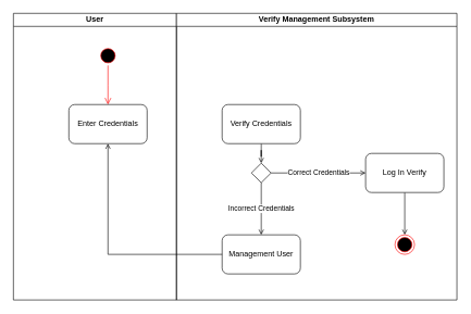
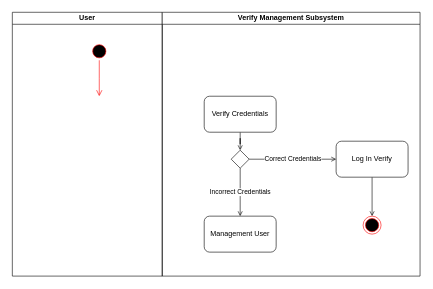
  <mxCell id="0" />
  <mxCell id="1" parent="0" />
  <mxCell id="2" value="User" style="swimlane;startSize=20;whiteSpace=wrap;html=1;" parent="1" vertex="1"><mxGeometry x="20" y="20" width="250" height="440" as="geometry" /></mxCell>
  <mxCell id="3" value="" style="ellipse;html=1;shape=startState;fillColor=#000000;strokeColor=#ff0000;" parent="2" vertex="1"><mxGeometry x="130" y="50" width="30" height="30" as="geometry" /></mxCell>
  <mxCell id="4" value="" style="edgeStyle=orthogonalEdgeStyle;html=1;verticalAlign=bottom;endArrow=open;endSize=8;strokeColor=#ff0000;rounded=0;" parent="2" source="3" edge="1"><mxGeometry relative="1" as="geometry"><mxPoint x="145" y="140" as="targetPoint" /></mxGeometry></mxCell>
- <mxCell id="5" value="Enter Credentials" style="rounded=1;whiteSpace=wrap;html=1;" parent="2" vertex="1"><mxGeometry x="85" y="140" width="120" height="60" as="geometry" /></mxCell>
  <mxCell id="6" value="Verify Management Subsystem" style="swimlane;startSize=20;whiteSpace=wrap;html=1;" parent="1" vertex="1"><mxGeometry x="270" y="20" width="430" height="440" as="geometry" /></mxCell>
  <mxCell id="7" style="edgeStyle=orthogonalEdgeStyle;rounded=0;orthogonalLoop=1;jettySize=auto;html=1;entryX=0.5;entryY=0;entryDx=0;entryDy=0;endArrow=open;endFill=0;" parent="6" source="8" target="9" edge="1"><mxGeometry relative="1" as="geometry" /></mxCell>
  <mxCell id="8" value="Verify Credentials" style="rounded=1;whiteSpace=wrap;html=1;" parent="6" vertex="1"><mxGeometry x="70" y="140" width="120" height="60" as="geometry" /></mxCell>
  <mxCell id="9" value="" style="rhombus;" parent="6" vertex="1"><mxGeometry x="115" y="230" width="30" height="30" as="geometry" /></mxCell>
  <mxCell id="10" value="Management User" style="rounded=1;whiteSpace=wrap;html=1;" parent="6" vertex="1"><mxGeometry x="70" y="340" width="120" height="60" as="geometry" /></mxCell>
  <mxCell id="11" value="Incorrect Credentials" style="edgeStyle=orthogonalEdgeStyle;rounded=0;orthogonalLoop=1;jettySize=auto;html=1;exitX=0.5;exitY=1;exitDx=0;exitDy=0;endArrow=open;endFill=0;" parent="6" source="9" target="10" edge="1"><mxGeometry relative="1" as="geometry"><mxPoint x="-200" y="260" as="targetPoint" /></mxGeometry></mxCell>
  <mxCell id="12" style="edgeStyle=orthogonalEdgeStyle;rounded=0;orthogonalLoop=1;jettySize=auto;html=1;entryX=0.5;entryY=0;entryDx=0;entryDy=0;endArrow=open;endFill=0;" parent="6" source="13" target="15" edge="1"><mxGeometry relative="1" as="geometry" /></mxCell>
  <mxCell id="13" value="Log In Verify" style="rounded=1;whiteSpace=wrap;html=1;" parent="6" vertex="1"><mxGeometry x="290" y="215" width="120" height="60" as="geometry" /></mxCell>
  <mxCell id="14" value="Correct Credentials" style="edgeStyle=orthogonalEdgeStyle;rounded=0;orthogonalLoop=1;jettySize=auto;html=1;endArrow=open;endFill=0;" parent="6" source="9" target="13" edge="1"><mxGeometry relative="1" as="geometry" /></mxCell>
  <mxCell id="15" value="" style="ellipse;html=1;shape=endState;fillColor=#000000;strokeColor=#ff0000;" parent="6" vertex="1"><mxGeometry x="335" y="340" width="30" height="30" as="geometry" /></mxCell>
- <mxCell id="16" style="edgeStyle=orthogonalEdgeStyle;rounded=0;orthogonalLoop=1;jettySize=auto;html=1;entryX=0.5;entryY=1;entryDx=0;entryDy=0;endArrow=open;endFill=0;" parent="1" source="10" target="5" edge="1"><mxGeometry relative="1" as="geometry" /></mxCell>
